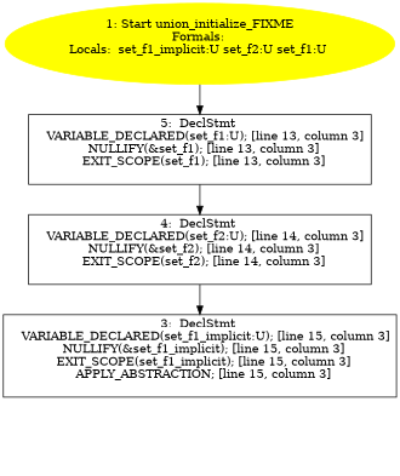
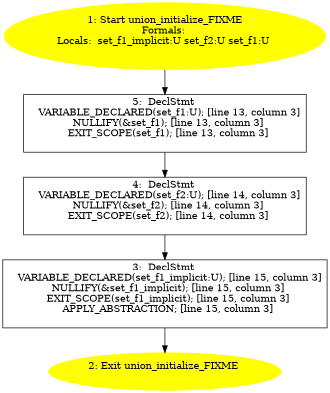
  digraph {
    node [shape=box]
    n1 [color=yellow label="1: Start union_initialize_FIXME\nFormals: \nLocals:  set_f1_implicit:U set_f2:U set_f1:U \n  " style=filled shape=""]
    n2 [label="5:  DeclStmt \n   VARIABLE_DECLARED(set_f1:U); [line 13, column 3]\n  NULLIFY(&set_f1); [line 13, column 3]\n  EXIT_SCOPE(set_f1); [line 13, column 3]\n "]
    n3 [label="4:  DeclStmt \n   VARIABLE_DECLARED(set_f2:U); [line 14, column 3]\n  NULLIFY(&set_f2); [line 14, column 3]\n  EXIT_SCOPE(set_f2); [line 14, column 3]\n "]
+   n4 [color=yellow label="2: Exit union_initialize_FIXME \n  " style=filled shape=""]
    n5 [label="3:  DeclStmt \n   VARIABLE_DECLARED(set_f1_implicit:U); [line 15, column 3]\n  NULLIFY(&set_f1_implicit); [line 15, column 3]\n  EXIT_SCOPE(set_f1_implicit); [line 15, column 3]\n  APPLY_ABSTRACTION; [line 15, column 3]\n "]
    n1 -> n2
    n2 -> n3
    n3 -> n5
+   n5 -> n4
  }
